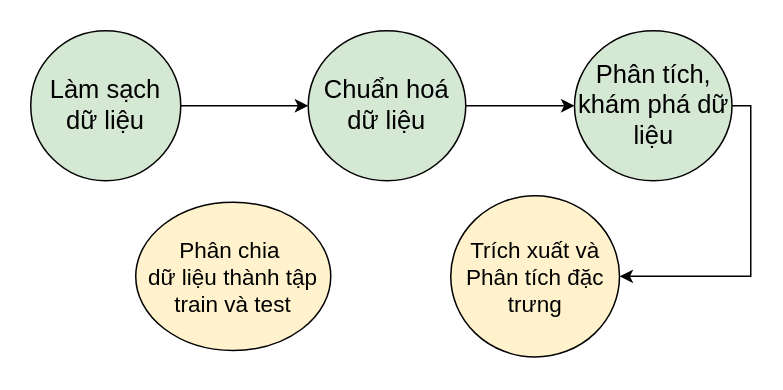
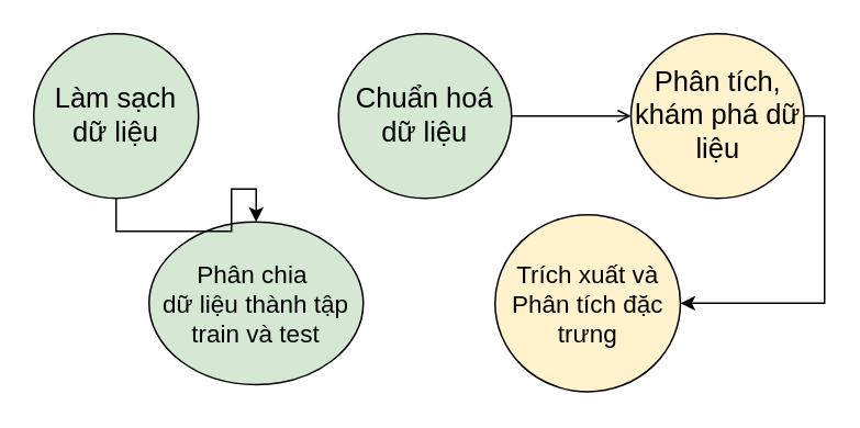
  <mxCell id="0" />
  <mxCell id="1" parent="0" />
  <mxCell id="2" value="&lt;font style=&quot;font-size: 17px;&quot;&gt;Làm sạch dữ liệu&lt;/font&gt;" style="ellipse;whiteSpace=wrap;html=1;strokeColor=#000000;fillColor=#d5e8d4;" parent="1" vertex="1"><mxGeometry x="20" y="20" width="100" height="100" as="geometry" /></mxCell>
- <mxCell id="3" value="" style="edgeStyle=orthogonalEdgeStyle;rounded=0;orthogonalLoop=1;jettySize=auto;html=1;entryX=0;entryY=0.5;entryDx=0;entryDy=0;" edge="1" parent="1" source="4" target="9"><mxGeometry relative="1" as="geometry"><mxPoint x="390" y="70" as="targetPoint" /></mxGeometry></mxCell>
+ <mxCell id="3" value="" style="edgeStyle=orthogonalEdgeStyle;rounded=0;orthogonalLoop=1;jettySize=auto;html=1;entryX=0;entryY=0.5;entryDx=0;entryDy=0;endArrow=open;" edge="1" parent="1" source="4" target="9"><mxGeometry relative="1" as="geometry"><mxPoint x="390" y="70" as="targetPoint" /></mxGeometry></mxCell>
  <mxCell id="4" value="&lt;font style=&quot;font-size: 17px;&quot;&gt;Chuẩn hoá dữ liệu&lt;/font&gt;" style="ellipse;whiteSpace=wrap;html=1;strokeColor=#000000;fillColor=#d5e8d4;" parent="1" vertex="1"><mxGeometry x="205" y="20" width="105" height="100" as="geometry" /></mxCell>
- <mxCell id="5" value="&lt;font style=&quot;font-size: 15px;&quot;&gt;Phân chia&amp;nbsp;&lt;/font&gt;&lt;div&gt;&lt;font style=&quot;font-size: 15px;&quot;&gt;dữ liệu thành tập train và test&lt;/font&gt;&lt;/div&gt;" style="ellipse;whiteSpace=wrap;html=1;strokeColor=#000000;fillColor=#fff2cc;" parent="1" vertex="1"><mxGeometry x="90" y="134.37" width="130" height="98.75" as="geometry" /></mxCell>
- <mxCell id="6" style="edgeStyle=orthogonalEdgeStyle;rounded=0;orthogonalLoop=1;jettySize=auto;html=1;" parent="1" source="2" target="4" edge="1"><mxGeometry relative="1" as="geometry" /></mxCell>
+ <mxCell id="5" value="&lt;font style=&quot;font-size: 15px;&quot;&gt;Phân chia&amp;nbsp;&lt;/font&gt;&lt;div&gt;&lt;font style=&quot;font-size: 15px;&quot;&gt;dữ liệu thành tập train và test&lt;/font&gt;&lt;/div&gt;" style="ellipse;whiteSpace=wrap;html=1;strokeColor=#000000;fillColor=#d5e8d4;" parent="1" vertex="1"><mxGeometry x="90" y="134.37" width="130" height="98.75" as="geometry" /></mxCell>
+ <mxCell id="6" style="edgeStyle=orthogonalEdgeStyle;rounded=0;orthogonalLoop=1;jettySize=auto;html=1;" parent="1" source="2" target="5" edge="1"><mxGeometry relative="1" as="geometry" /></mxCell>
  <mxCell id="7" value="&lt;font style=&quot;font-size: 15px;&quot;&gt;Trích xuất và Phân tích đặc trưng&lt;/font&gt;" style="ellipse;whiteSpace=wrap;html=1;strokeColor=#000000;fillColor=#fff2cc;" parent="1" vertex="1"><mxGeometry x="300" y="129.99" width="112.5" height="107.5" as="geometry" /></mxCell>
  <mxCell id="8" style="edgeStyle=orthogonalEdgeStyle;rounded=0;orthogonalLoop=1;jettySize=auto;html=1;exitX=1;exitY=0.5;exitDx=0;exitDy=0;entryX=1;entryY=0.5;entryDx=0;entryDy=0;" edge="1" parent="1" source="9" target="7"><mxGeometry relative="1" as="geometry"><Array as="points"><mxPoint x="500" y="70" /><mxPoint x="500" y="184" /></Array></mxGeometry></mxCell>
- <mxCell id="9" value="&lt;font style=&quot;font-size: 17px;&quot;&gt;Phân tích, khám phá dữ liệu&lt;/font&gt;" style="ellipse;whiteSpace=wrap;html=1;strokeColor=#000000;fillColor=#d5e8d4;" vertex="1" parent="1"><mxGeometry x="382.5" y="20" width="105" height="100" as="geometry" /></mxCell>
+ <mxCell id="9" value="&lt;font style=&quot;font-size: 17px;&quot;&gt;Phân tích, khám phá dữ liệu&lt;/font&gt;" style="ellipse;whiteSpace=wrap;html=1;strokeColor=#000000;fillColor=#fff2cc;" vertex="1" parent="1"><mxGeometry x="382.5" y="20" width="105" height="100" as="geometry" /></mxCell>
